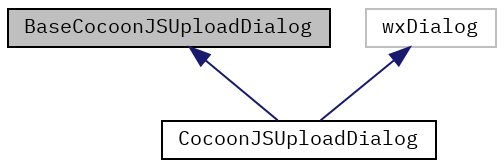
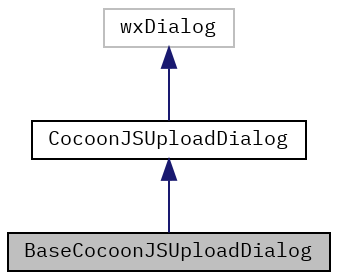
  digraph {
    fontname="IBM Plex Mono"
    node [color=black fillcolor=white fontname="IBM Plex Mono" fontsize=10 shape=record style=filled]
    edge [color=midnightblue dir=back fontname="IBM Plex Mono" fontsize=10 labelfontname=Helvetica labelfontsize=10 style=solid]
    n1 [fillcolor=grey75 fontcolor=black height=0.2 label=BaseCocoonJSUploadDialog width=0.4]
    n2 [height=0.2 label=CocoonJSUploadDialog width=0.4]
    n3 [color=grey75 height=0.2 label=wxDialog width=0.4]
-   n1 -> n2
+   n2 -> n1
    n3 -> n2
  }
